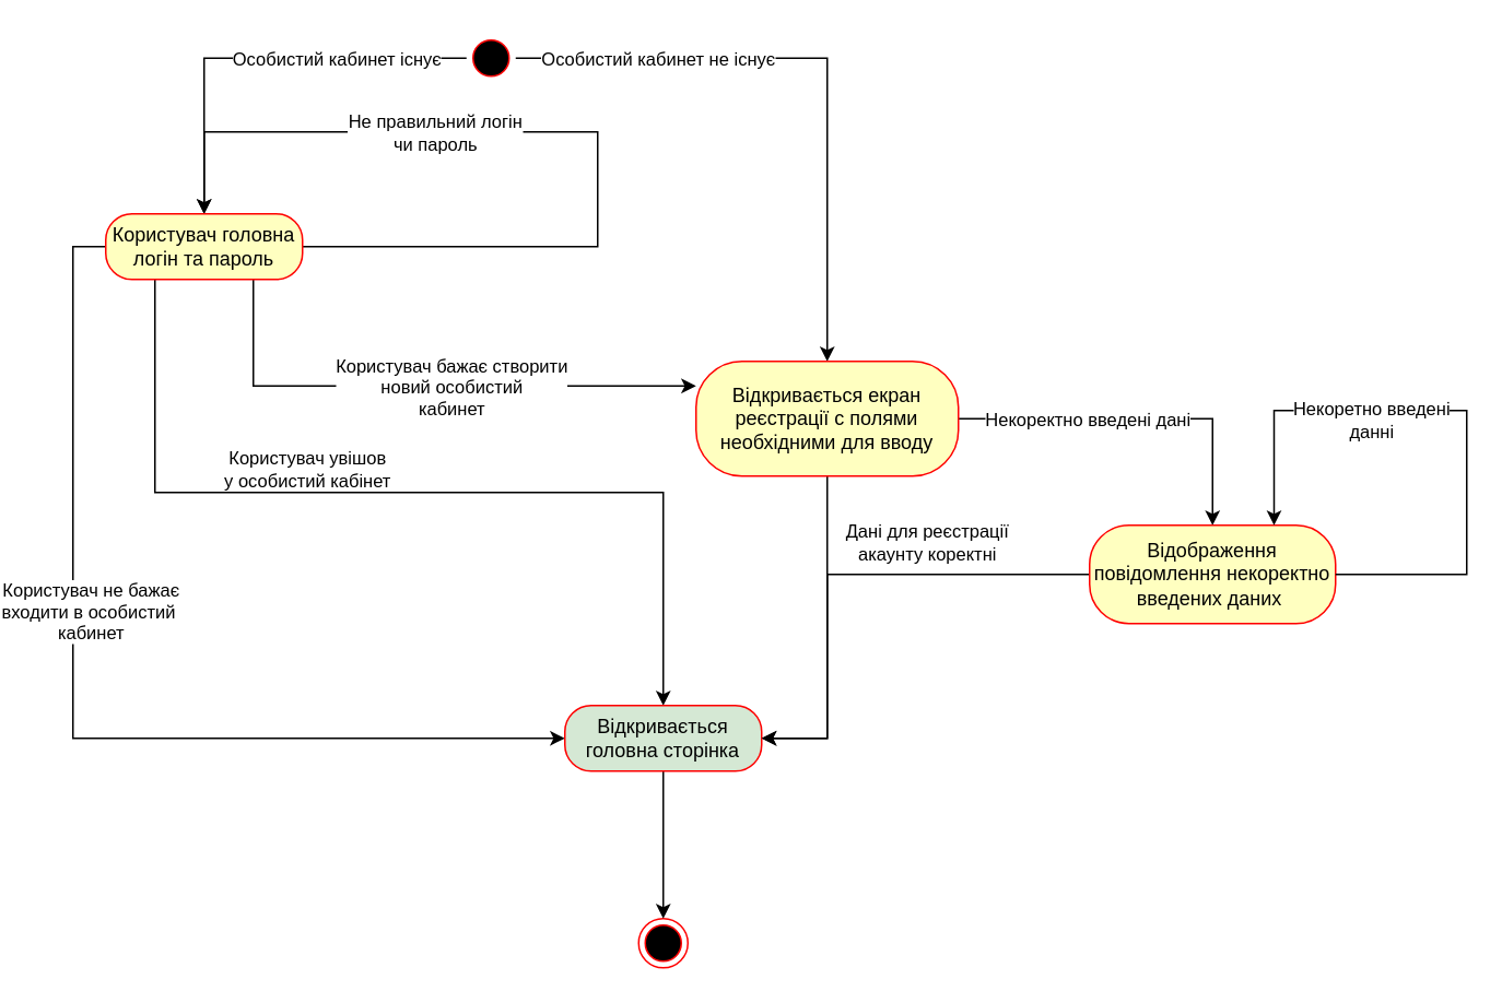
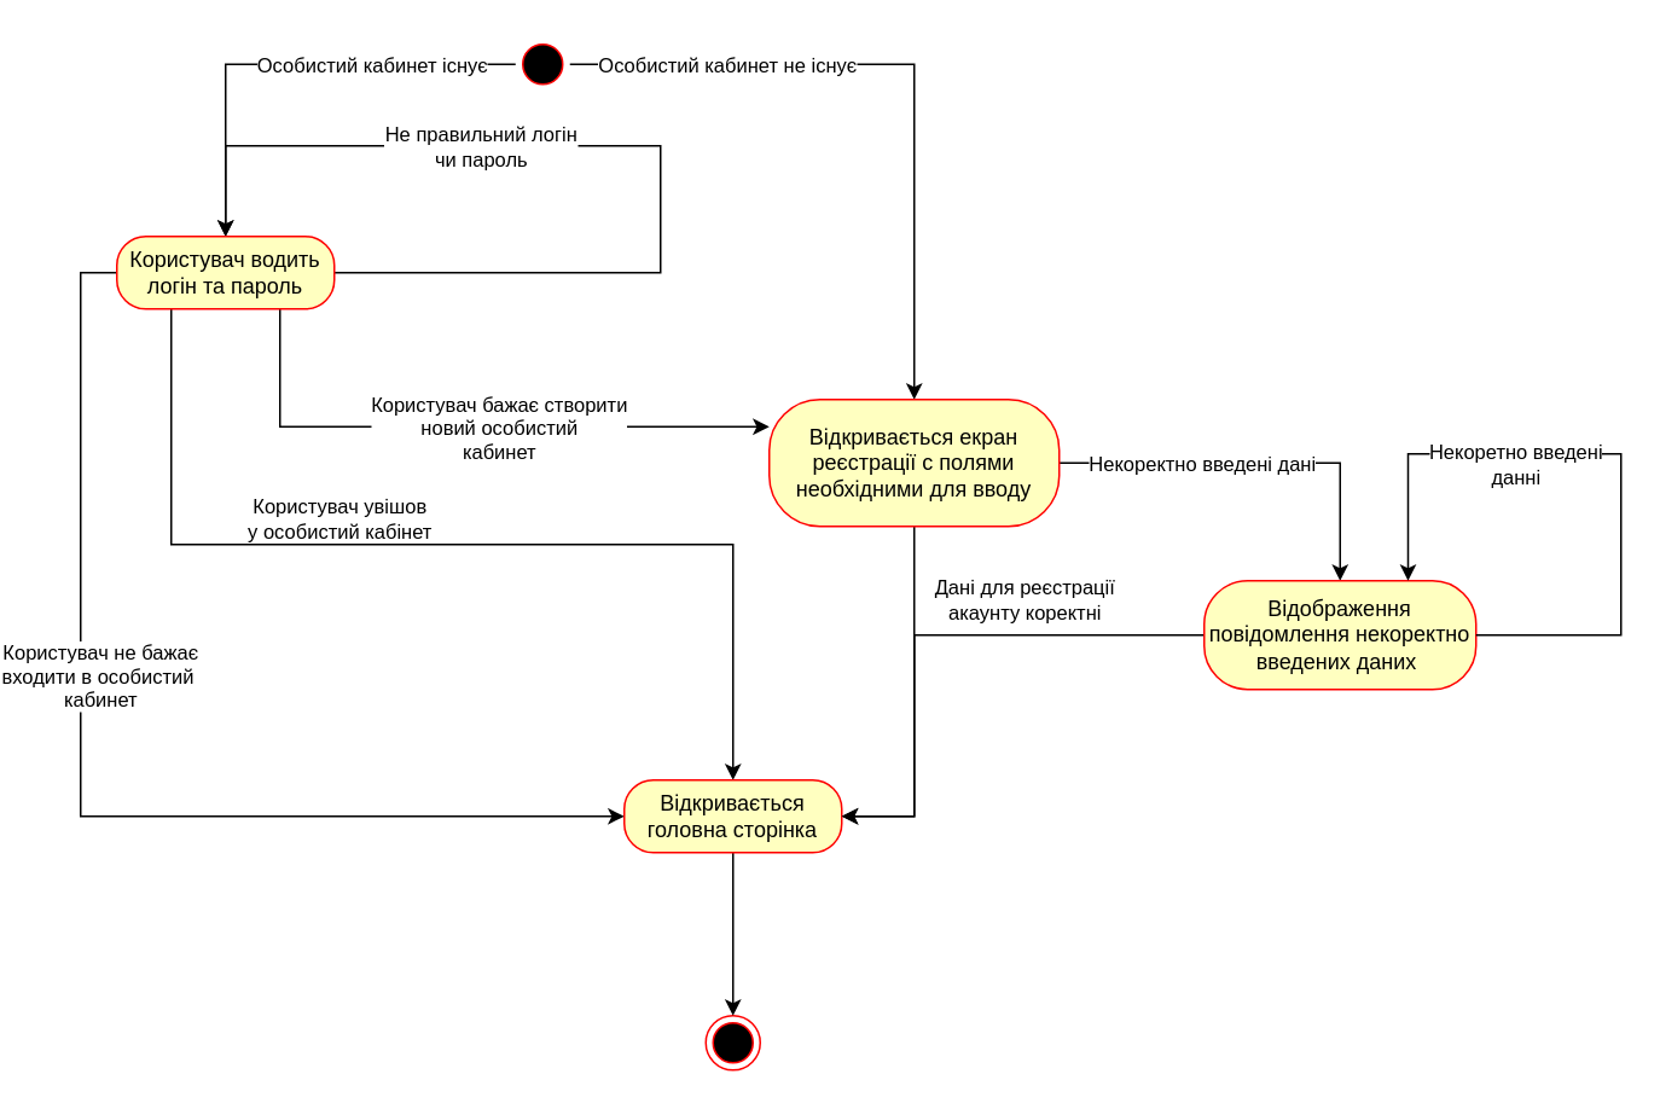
  <mxCell id="0" />
  <mxCell id="1" parent="0" />
  <mxCell id="2" value="" style="ellipse;html=1;shape=endState;fillColor=#000000;strokeColor=#ff0000;" vertex="1" parent="1"><mxGeometry x="345" y="560" width="30" height="30" as="geometry" /></mxCell>
  <mxCell id="3" style="edgeStyle=orthogonalEdgeStyle;rounded=0;orthogonalLoop=1;jettySize=auto;html=1;entryX=0.5;entryY=0;entryDx=0;entryDy=0;" edge="1" parent="1" source="7" target="16"><mxGeometry relative="1" as="geometry"><mxPoint x="-30" y="160" as="targetPoint" /></mxGeometry></mxCell>
  <mxCell id="4" value="Особистий кабинет існує" style="edgeLabel;html=1;align=center;verticalAlign=middle;resizable=0;points=[];" vertex="1" connectable="0" parent="3"><mxGeometry x="-0.452" relative="1" as="geometry"><mxPoint x="-10" as="offset" /></mxGeometry></mxCell>
  <mxCell id="5" style="edgeStyle=orthogonalEdgeStyle;rounded=0;orthogonalLoop=1;jettySize=auto;html=1;entryX=0.5;entryY=0;entryDx=0;entryDy=0;" edge="1" parent="1" source="7" target="23"><mxGeometry relative="1" as="geometry"><mxPoint x="600" y="150" as="targetPoint" /><Array as="points"><mxPoint x="460" y="35" /></Array></mxGeometry></mxCell>
  <mxCell id="6" value="Особистий кабинет не існує" style="edgeLabel;html=1;align=center;verticalAlign=middle;resizable=0;points=[];" vertex="1" connectable="0" parent="5"><mxGeometry x="-0.392" y="-1" relative="1" as="geometry"><mxPoint x="-28" y="-1" as="offset" /></mxGeometry></mxCell>
  <mxCell id="7" value="" style="ellipse;html=1;shape=startState;fillColor=#000000;strokeColor=#ff0000;" vertex="1" parent="1"><mxGeometry x="240" y="20" width="30" height="30" as="geometry" /></mxCell>
  <mxCell id="8" style="edgeStyle=orthogonalEdgeStyle;rounded=0;orthogonalLoop=1;jettySize=auto;html=1;exitX=0;exitY=0.5;exitDx=0;exitDy=0;entryX=0;entryY=0.5;entryDx=0;entryDy=0;" edge="1" parent="1" source="16" target="18"><mxGeometry relative="1" as="geometry"><mxPoint x="-120" y="260" as="targetPoint" /><mxPoint x="10" y="150" as="sourcePoint" /></mxGeometry></mxCell>
  <mxCell id="9" value="Користувач не бажає&lt;br&gt;входити в особистий&amp;nbsp;&lt;br&gt;кабинет" style="edgeLabel;html=1;align=center;verticalAlign=middle;resizable=0;points=[];" vertex="1" connectable="0" parent="8"><mxGeometry x="-0.371" y="-2" relative="1" as="geometry"><mxPoint x="12" y="47" as="offset" /></mxGeometry></mxCell>
  <mxCell id="10" style="edgeStyle=orthogonalEdgeStyle;rounded=0;orthogonalLoop=1;jettySize=auto;html=1;exitX=1;exitY=0.5;exitDx=0;exitDy=0;" edge="1" parent="1" source="16"><mxGeometry relative="1" as="geometry"><mxPoint x="80" y="130" as="targetPoint" /><mxPoint x="140" y="150" as="sourcePoint" /><Array as="points"><mxPoint x="320" y="150" /><mxPoint x="320" y="80" /></Array></mxGeometry></mxCell>
  <mxCell id="11" value="Не правильний логін &lt;br&gt;чи пароль" style="edgeLabel;html=1;align=center;verticalAlign=middle;resizable=0;points=[];" vertex="1" connectable="0" parent="10"><mxGeometry x="-0.604" y="-1" relative="1" as="geometry"><mxPoint x="-27" y="-71" as="offset" /></mxGeometry></mxCell>
  <mxCell id="12" style="edgeStyle=orthogonalEdgeStyle;rounded=0;orthogonalLoop=1;jettySize=auto;html=1;entryX=0.5;entryY=0;entryDx=0;entryDy=0;" edge="1" parent="1" source="16" target="18"><mxGeometry relative="1" as="geometry"><mxPoint x="50" y="260" as="targetPoint" /><Array as="points"><mxPoint x="50" y="300" /><mxPoint x="360" y="300" /></Array></mxGeometry></mxCell>
  <mxCell id="13" value="Користувач увішов &lt;br&gt;у особистий кабінет" style="edgeLabel;html=1;align=center;verticalAlign=middle;resizable=0;points=[];" vertex="1" connectable="0" parent="12"><mxGeometry x="-0.221" y="3" relative="1" as="geometry"><mxPoint y="-12" as="offset" /></mxGeometry></mxCell>
  <mxCell id="14" style="edgeStyle=orthogonalEdgeStyle;rounded=0;orthogonalLoop=1;jettySize=auto;html=1;exitX=0.75;exitY=1;exitDx=0;exitDy=0;" edge="1" parent="1" source="16" target="23"><mxGeometry relative="1" as="geometry"><mxPoint x="480" y="235" as="targetPoint" /><Array as="points"><mxPoint x="110" y="235" /></Array></mxGeometry></mxCell>
  <mxCell id="15" value="Користувач бажає створити&lt;br&gt;новий особистий&lt;br&gt;кабинет" style="edgeLabel;html=1;align=center;verticalAlign=middle;resizable=0;points=[];" vertex="1" connectable="0" parent="14"><mxGeometry x="-0.165" relative="1" as="geometry"><mxPoint x="45" as="offset" /></mxGeometry></mxCell>
- <mxCell id="16" value="Користувач головна логін та пароль" style="rounded=1;whiteSpace=wrap;html=1;arcSize=40;fontColor=#000000;fillColor=#ffffc0;strokeColor=#ff0000;" vertex="1" parent="1"><mxGeometry x="20" y="130" width="120" height="40" as="geometry" /></mxCell>
+ <mxCell id="16" value="Користувач водить логін та пароль" style="rounded=1;whiteSpace=wrap;html=1;arcSize=40;fontColor=#000000;fillColor=#ffffc0;strokeColor=#ff0000;" vertex="1" parent="1"><mxGeometry x="20" y="130" width="120" height="40" as="geometry" /></mxCell>
  <mxCell id="17" style="edgeStyle=orthogonalEdgeStyle;rounded=0;orthogonalLoop=1;jettySize=auto;html=1;" edge="1" parent="1" source="18" target="2"><mxGeometry relative="1" as="geometry" /></mxCell>
- <mxCell id="18" value="Відкривається головна сторінка" style="rounded=1;whiteSpace=wrap;html=1;arcSize=40;fontColor=#000000;fillColor=#d5e8d4;strokeColor=#ff0000;" vertex="1" parent="1"><mxGeometry x="300" y="430" width="120" height="40" as="geometry" /></mxCell>
+ <mxCell id="18" value="Відкривається головна сторінка" style="rounded=1;whiteSpace=wrap;html=1;arcSize=40;fontColor=#000000;fillColor=#ffffc0;strokeColor=#ff0000;" vertex="1" parent="1"><mxGeometry x="300" y="430" width="120" height="40" as="geometry" /></mxCell>
  <mxCell id="19" style="edgeStyle=orthogonalEdgeStyle;rounded=0;orthogonalLoop=1;jettySize=auto;html=1;" edge="1" parent="1" source="23" target="25"><mxGeometry relative="1" as="geometry"><mxPoint x="750" y="310" as="targetPoint" /></mxGeometry></mxCell>
  <mxCell id="20" value="Некоректно введені дані" style="edgeLabel;html=1;align=center;verticalAlign=middle;resizable=0;points=[];" vertex="1" connectable="0" parent="19"><mxGeometry x="-0.543" y="-2" relative="1" as="geometry"><mxPoint x="28" y="-2" as="offset" /></mxGeometry></mxCell>
  <mxCell id="21" style="edgeStyle=orthogonalEdgeStyle;rounded=0;orthogonalLoop=1;jettySize=auto;html=1;entryX=1;entryY=0.5;entryDx=0;entryDy=0;" edge="1" parent="1" source="23" target="18"><mxGeometry relative="1" as="geometry" /></mxCell>
  <mxCell id="22" value="Дані для реєстрації &lt;br&gt;акаунту коректні" style="edgeLabel;html=1;align=center;verticalAlign=middle;resizable=0;points=[];" vertex="1" connectable="0" parent="21"><mxGeometry x="-0.682" y="1" relative="1" as="geometry"><mxPoint x="59" y="8" as="offset" /></mxGeometry></mxCell>
  <mxCell id="23" value="Відкривається екран реєстрації с полями необхідними для вводу" style="rounded=1;whiteSpace=wrap;html=1;arcSize=40;fontColor=#000000;fillColor=#ffffc0;strokeColor=#ff0000;" vertex="1" parent="1"><mxGeometry x="380" y="220" width="160" height="70" as="geometry" /></mxCell>
  <mxCell id="24" style="edgeStyle=orthogonalEdgeStyle;rounded=0;orthogonalLoop=1;jettySize=auto;html=1;entryX=1;entryY=0.5;entryDx=0;entryDy=0;" edge="1" parent="1" source="25" target="18"><mxGeometry relative="1" as="geometry"><mxPoint x="500" y="460" as="targetPoint" /><Array as="points"><mxPoint x="460" y="350" /><mxPoint x="460" y="450" /></Array></mxGeometry></mxCell>
  <mxCell id="25" value="Відображення повідомлення некоректно введених даних&amp;nbsp;" style="rounded=1;whiteSpace=wrap;html=1;arcSize=40;fontColor=#000000;fillColor=#ffffc0;strokeColor=#ff0000;" vertex="1" parent="1"><mxGeometry x="620" y="320" width="150" height="60" as="geometry" /></mxCell>
  <mxCell id="26" style="edgeStyle=orthogonalEdgeStyle;rounded=0;orthogonalLoop=1;jettySize=auto;html=1;entryX=0.75;entryY=0;entryDx=0;entryDy=0;" edge="1" parent="1" source="25" target="25"><mxGeometry relative="1" as="geometry"><Array as="points"><mxPoint x="850" y="350" /><mxPoint x="840" y="250" /></Array></mxGeometry></mxCell>
  <mxCell id="27" value="Некоретно введені &lt;br&gt;данні" style="edgeLabel;html=1;align=center;verticalAlign=middle;resizable=0;points=[];" vertex="1" connectable="0" parent="26"><mxGeometry x="-0.578" y="2" relative="1" as="geometry"><mxPoint x="-57" y="-93" as="offset" /></mxGeometry></mxCell>
